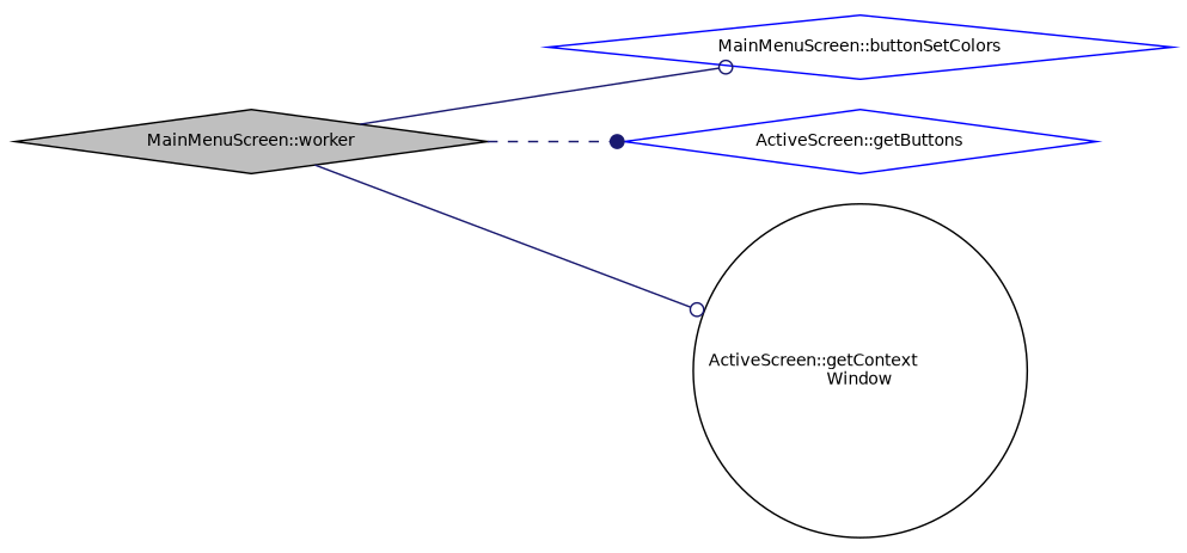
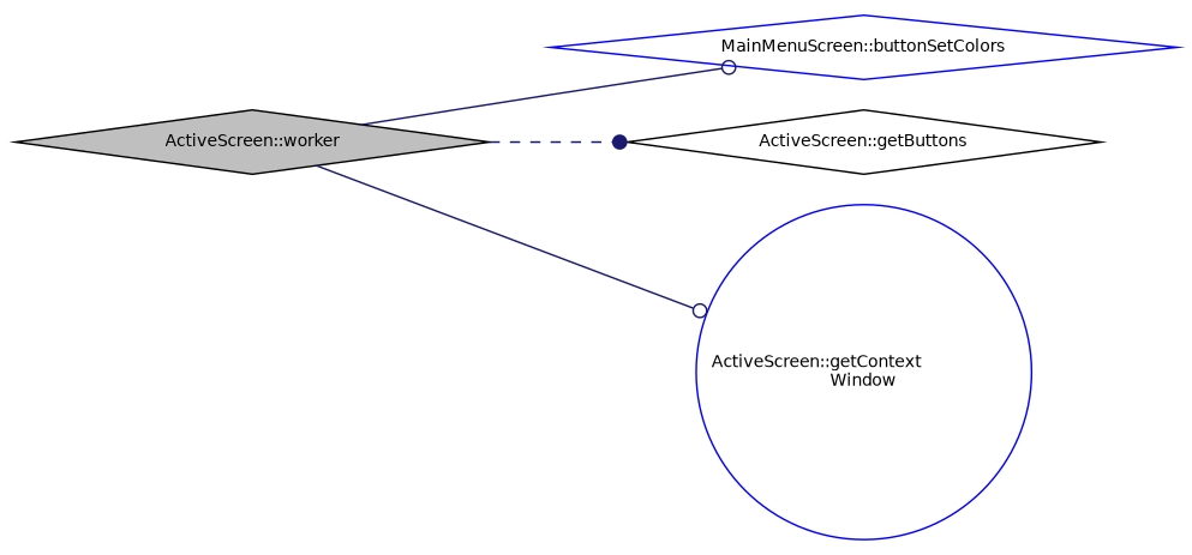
  digraph {
    rankdir=LR
    node [color=black fillcolor=white fontname=Helvetica fontsize=10 shape=diamond style=filled]
    edge [arrowhead=odot color=midnightblue fontname=Helvetica fontsize=10 labelfontname=Helvetica labelfontsize=10 style=solid]
-   n1 [fillcolor=grey75 fontcolor=black height=0.2 label="MainMenuScreen::worker" width=0.4]
+   n1 [fillcolor=grey75 fontcolor=black height=0.2 label="ActiveScreen::worker" width=0.4]
    n2 [color=blue height=0.2 label="MainMenuScreen::buttonSetColors" width=0.4]
-   n3 [color=blue height=0.2 label="ActiveScreen::getButtons" width=0.4]
-   n4 [height=0.2 label="ActiveScreen::getContext\lWindow" shape=circle width=0.4]
+   n3 [height=0.2 label="ActiveScreen::getButtons" width=0.4]
+   n4 [color=blue height=0.2 label="ActiveScreen::getContext\lWindow" shape=circle width=0.4]
    n1 -> n2
    n1 -> n3 [arrowhead=dot style=dashed]
    n1 -> n4
  }
